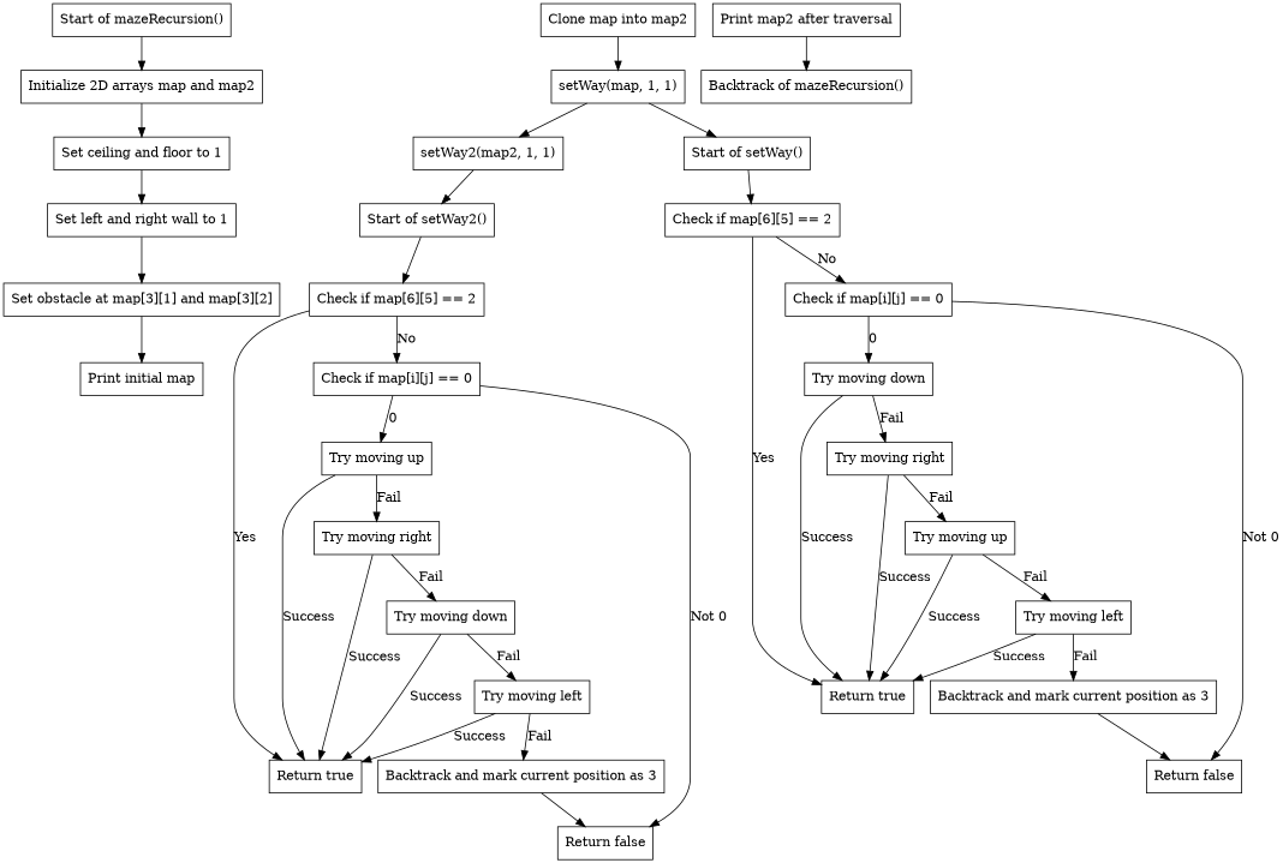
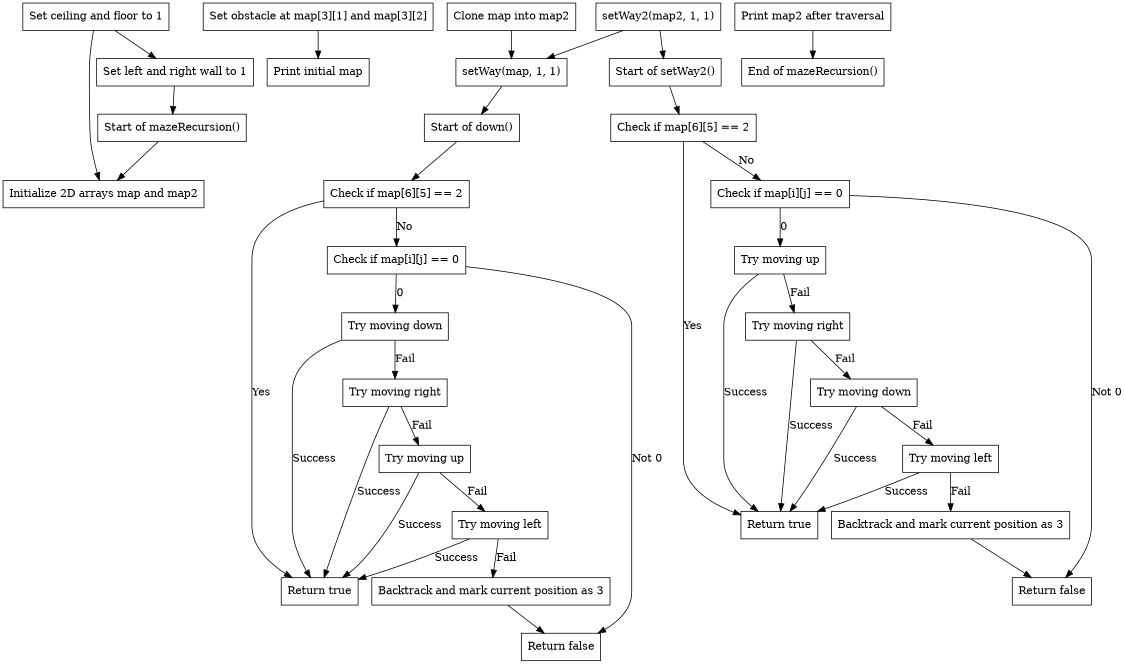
  digraph {
    node [shape=box]
    n1 [label="Start of mazeRecursion()"]
    n2 [label="Initialize 2D arrays map and map2"]
    n3 [label="Set ceiling and floor to 1"]
    n4 [label="Set left and right wall to 1"]
    n5 [label="Set obstacle at map[3][1] and map[3][2]"]
    n6 [label="Print initial map"]
    n7 [label="Clone map into map2"]
    n8 [label="setWay(map, 1, 1)"]
    n9 [label="setWay2(map2, 1, 1)"]
-   n10 [label="Start of setWay()"]
+   n10 [label="Start of down()"]
    n11 [label="Start of setWay2()"]
    n12 [label="Check if map[6][5] == 2"]
    n13 [label="Check if map[6][5] == 2"]
    n14 [label="Print map2 after traversal"]
-   n15 [label="Backtrack of mazeRecursion()"]
+   n15 [label="End of mazeRecursion()"]
    n16 [label="Check if map[i][j] == 0"]
    n17 [label="Return true"]
    n18 [label="Try moving down"]
    n19 [label="Return false"]
    n20 [label="Try moving right"]
    n21 [label="Try moving up"]
    n22 [label="Try moving left"]
    n23 [label="Backtrack and mark current position as 3"]
    n24 [label="Check if map[i][j] == 0"]
    n25 [label="Return true"]
    n26 [label="Try moving up"]
    n27 [label="Return false"]
    n28 [label="Try moving right"]
    n29 [label="Try moving down"]
    n30 [label="Try moving left"]
    n31 [label="Backtrack and mark current position as 3"]
    n1 -> n2
-   n2 -> n3
+   n3 -> n2
    n3 -> n4
-   n4 -> n5
+   n4 -> n1
    n5 -> n6
    n7 -> n8
-   n8 -> n9
+   n9 -> n8
    n8 -> n10
    n9 -> n11
    n10 -> n12
    n11 -> n13
    n12 -> n16 [label=No]
    n12 -> n17 [label=Yes]
    n13 -> n24 [label=No]
    n13 -> n25 [label=Yes]
    n14 -> n15
    n16 -> n18 [label=0]
    n16 -> n19 [label="Not 0"]
    n18 -> n17 [label=Success]
    n18 -> n20 [label=Fail]
    n20 -> n17 [label=Success]
    n20 -> n21 [label=Fail]
    n21 -> n17 [label=Success]
    n21 -> n22 [label=Fail]
    n22 -> n17 [label=Success]
    n22 -> n23 [label=Fail]
    n23 -> n19
    n24 -> n26 [label=0]
    n24 -> n27 [label="Not 0"]
    n26 -> n25 [label=Success]
    n26 -> n28 [label=Fail]
    n28 -> n25 [label=Success]
    n28 -> n29 [label=Fail]
    n29 -> n25 [label=Success]
    n29 -> n30 [label=Fail]
    n30 -> n25 [label=Success]
    n30 -> n31 [label=Fail]
    n31 -> n27
  }
